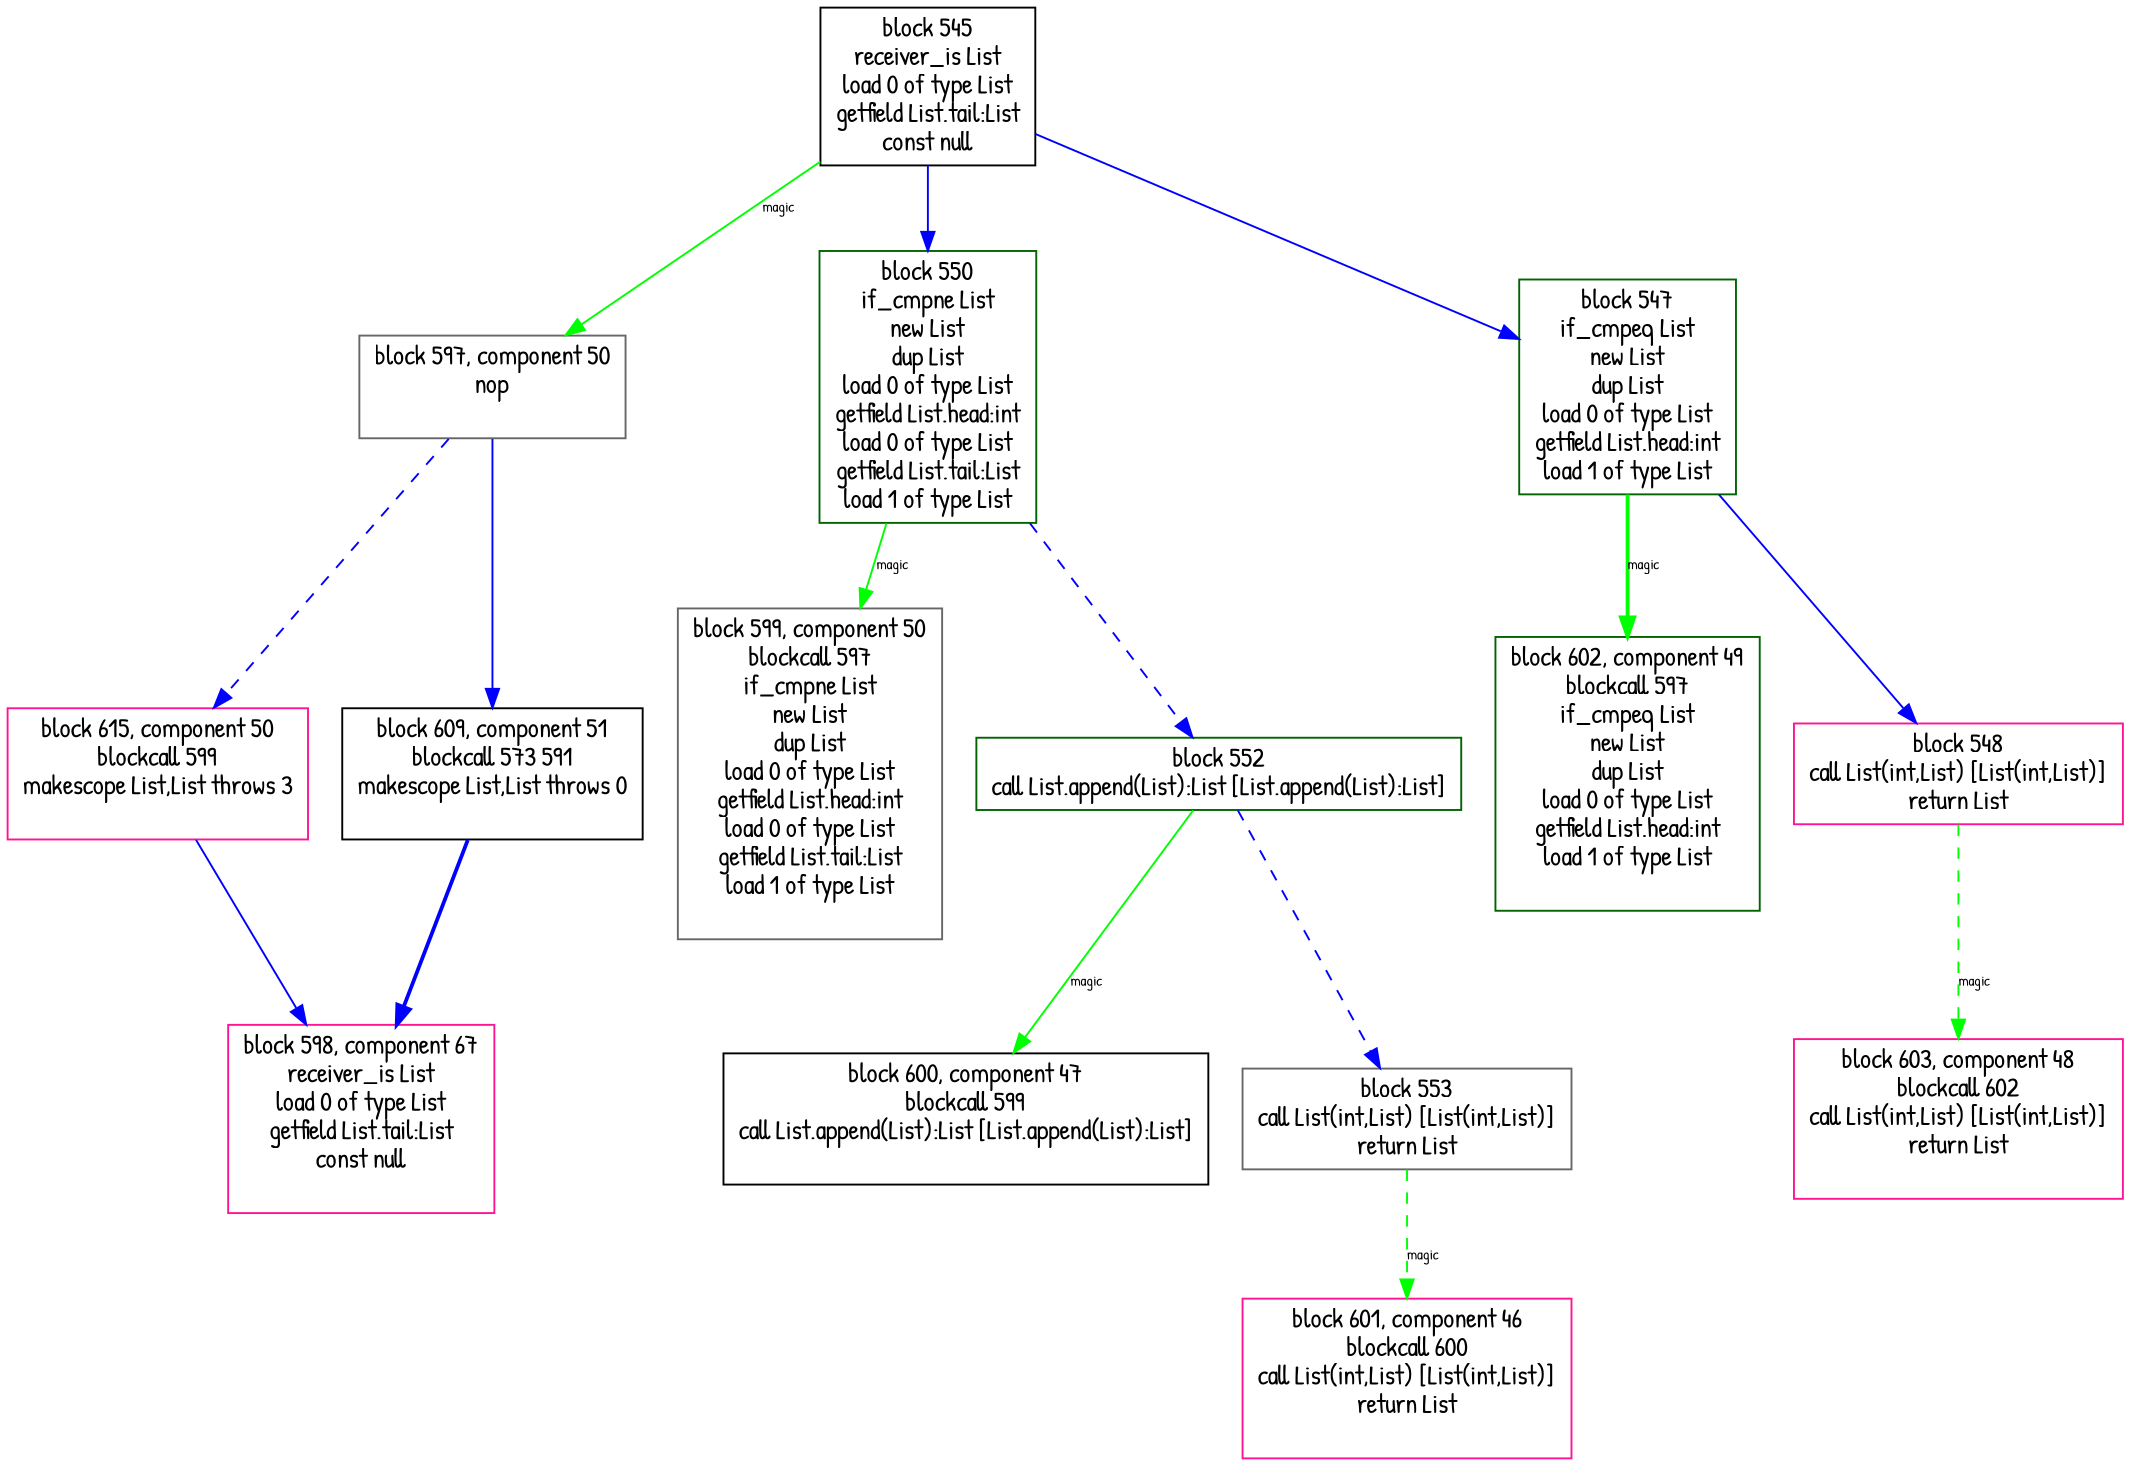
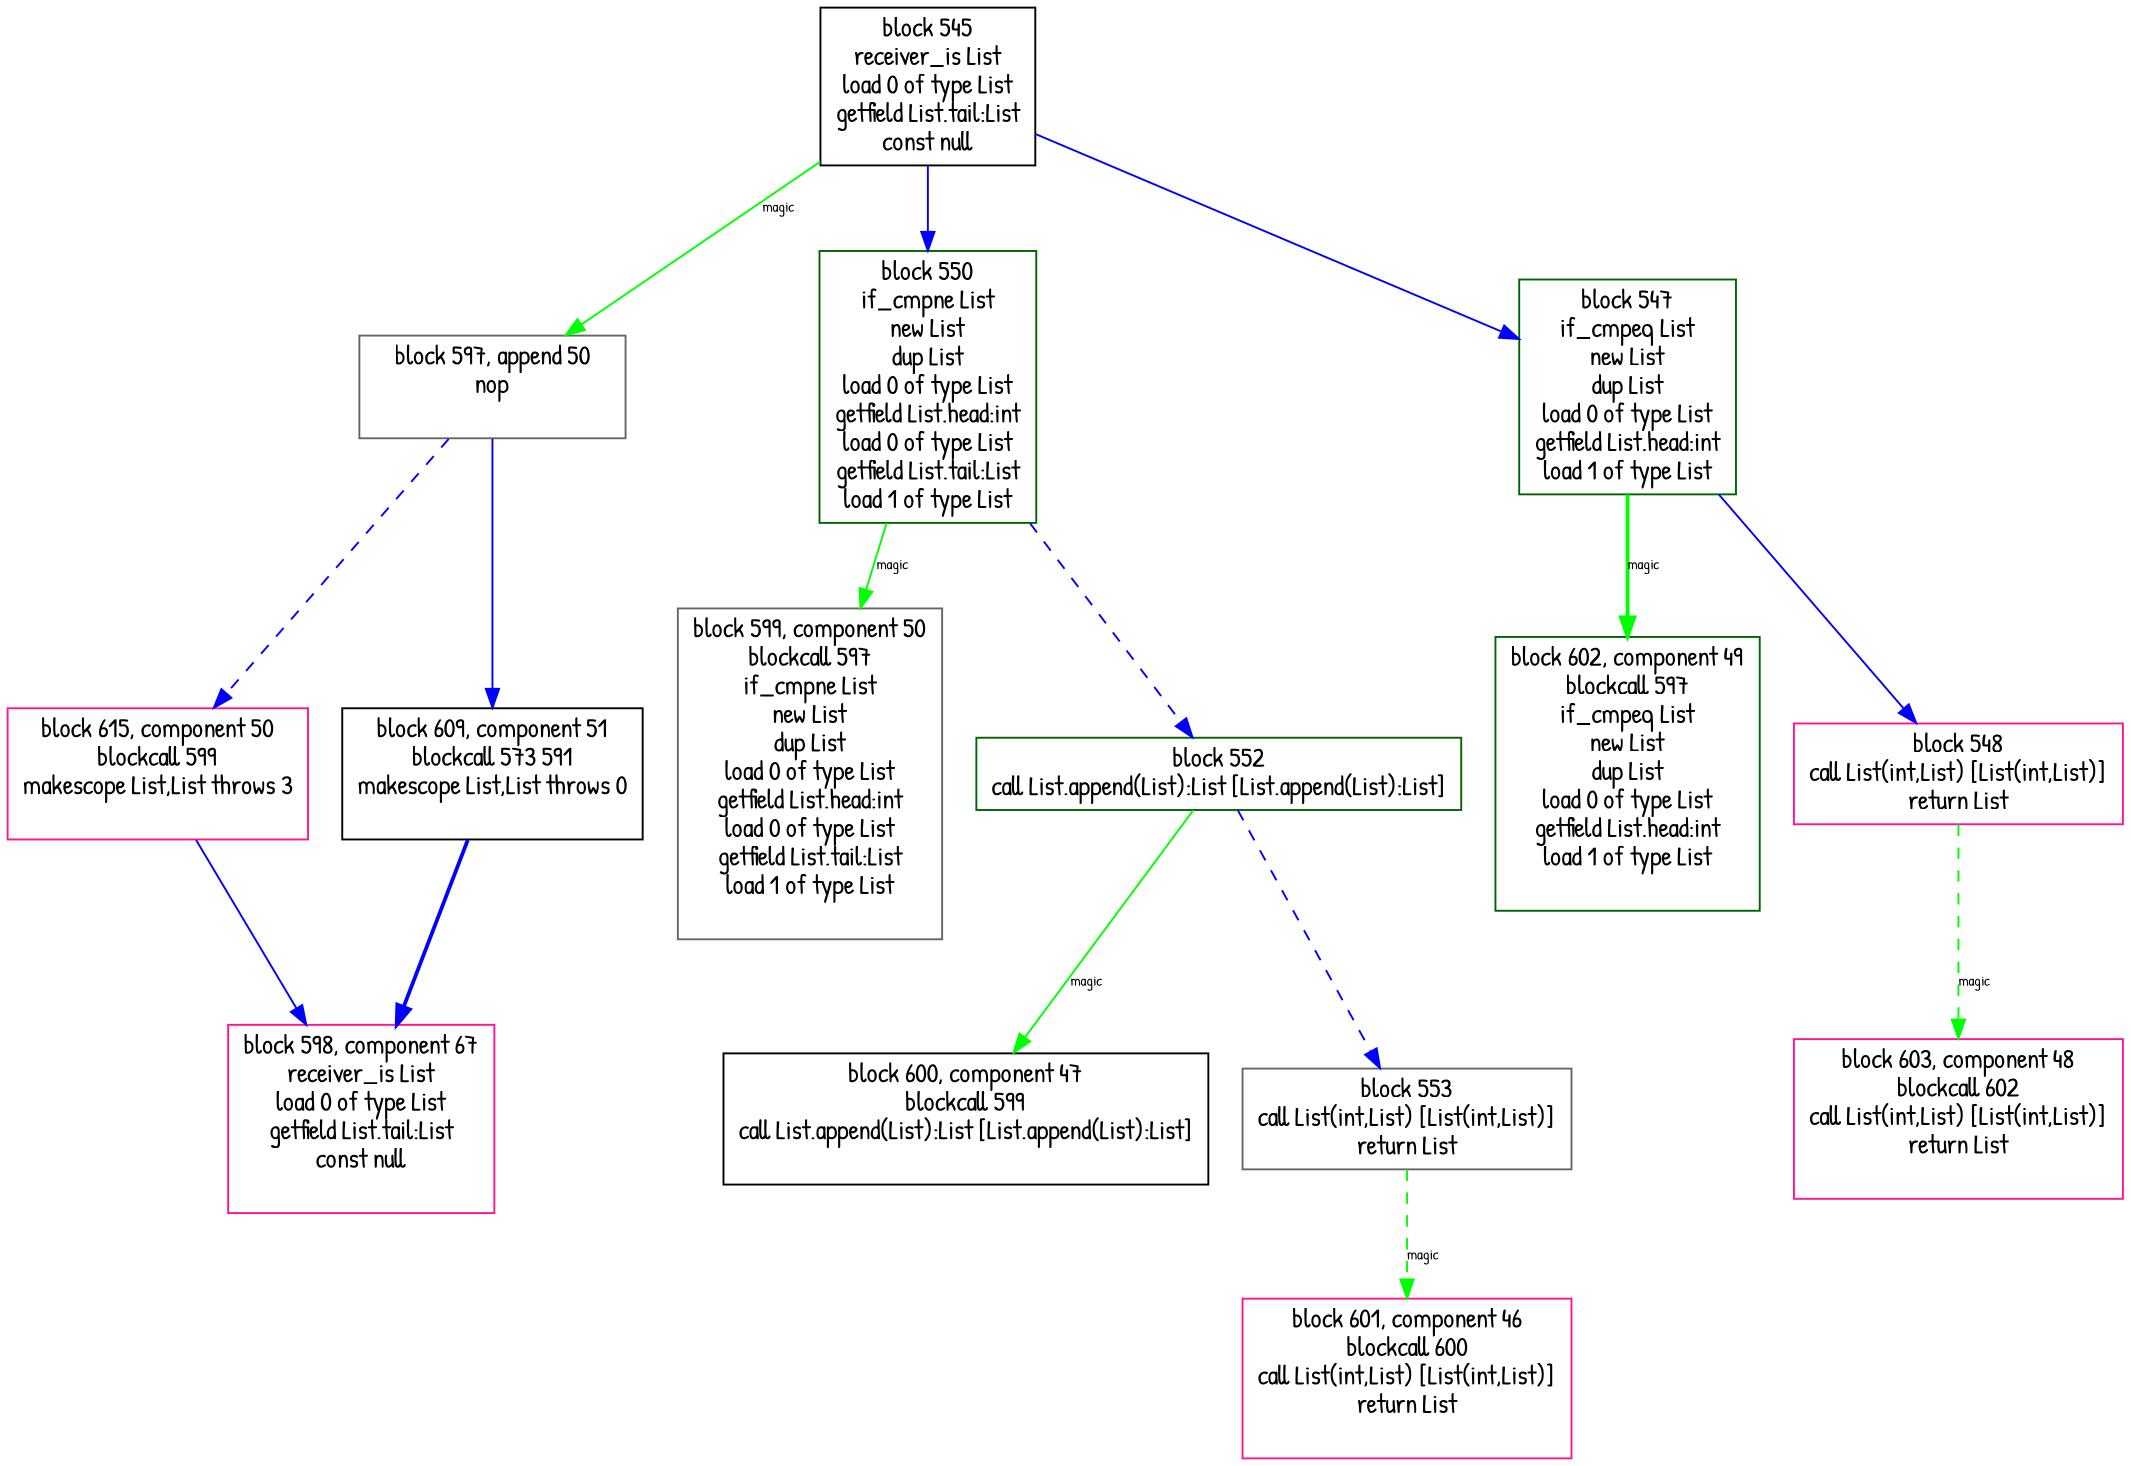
  digraph {
    fontname="Patrick Hand"
    node [shape=box color=deeppink fontname="Patrick Hand"]
    edge [color=blue fontsize=8 style=solid fontname="Patrick Hand"]
    n1 [label="block 545\nreceiver_is List\nload 0 of type List\ngetfield List.tail:List\nconst null" color=black]
-   n2 [label="block 597, component 50\nnop\n\n" color=gray40]
+   n2 [label="block 597, append 50\nnop\n\n" color=gray40]
    n3 [label="block 550\nif_cmpne List\nnew List\ndup List\nload 0 of type List\ngetfield List.head:int\nload 0 of type List\ngetfield List.tail:List\nload 1 of type List" color=darkgreen]
    n4 [label="block 547\nif_cmpeq List\nnew List\ndup List\nload 0 of type List\ngetfield List.head:int\nload 1 of type List" color=darkgreen]
    n5 [label="block 615, component 50\nblockcall 599\nmakescope List,List throws 3\n\n"]
    n6 [label="block 609, component 51\nblockcall 573 591\nmakescope List,List throws 0\n\n" color=black]
    n7 [label="block 598, component 67\nreceiver_is List\nload 0 of type List\ngetfield List.tail:List\nconst null\n\n"]
    n8 [label="block 599, component 50\nblockcall 597\nif_cmpne List\nnew List\ndup List\nload 0 of type List\ngetfield List.head:int\nload 0 of type List\ngetfield List.tail:List\nload 1 of type List\n\n" color=gray40]
    n9 [label="block 552\ncall List.append(List):List [List.append(List):List]" color=darkgreen]
    n10 [label="block 600, component 47\nblockcall 599\ncall List.append(List):List [List.append(List):List]\n\n" color=black]
    n11 [label="block 553\ncall List(int,List) [List(int,List)]\nreturn List" color=gray40]
    n12 [label="block 601, component 46\nblockcall 600\ncall List(int,List) [List(int,List)]\nreturn List\n\n"]
    n13 [label="block 602, component 49\nblockcall 597\nif_cmpeq List\nnew List\ndup List\nload 0 of type List\ngetfield List.head:int\nload 1 of type List\n\n" color=darkgreen]
    n14 [label="block 548\ncall List(int,List) [List(int,List)]\nreturn List"]
    n15 [label="block 603, component 48\nblockcall 602\ncall List(int,List) [List(int,List)]\nreturn List\n\n"]
    n1 -> n2 [color=green label=magic]
    n1 -> n3
    n1 -> n4
    n2 -> n5 [style=dashed]
    n2 -> n6
    n3 -> n8 [color=green label=magic]
    n3 -> n9 [style=dashed]
    n4 -> n13 [color=green label=magic style=bold]
    n4 -> n14
    n5 -> n7
    n6 -> n7 [style=bold]
    n9 -> n10 [color=green label=magic]
    n9 -> n11 [style=dashed]
    n11 -> n12 [color=green label=magic style=dashed]
    n14 -> n15 [color=green label=magic style=dashed]
  }
